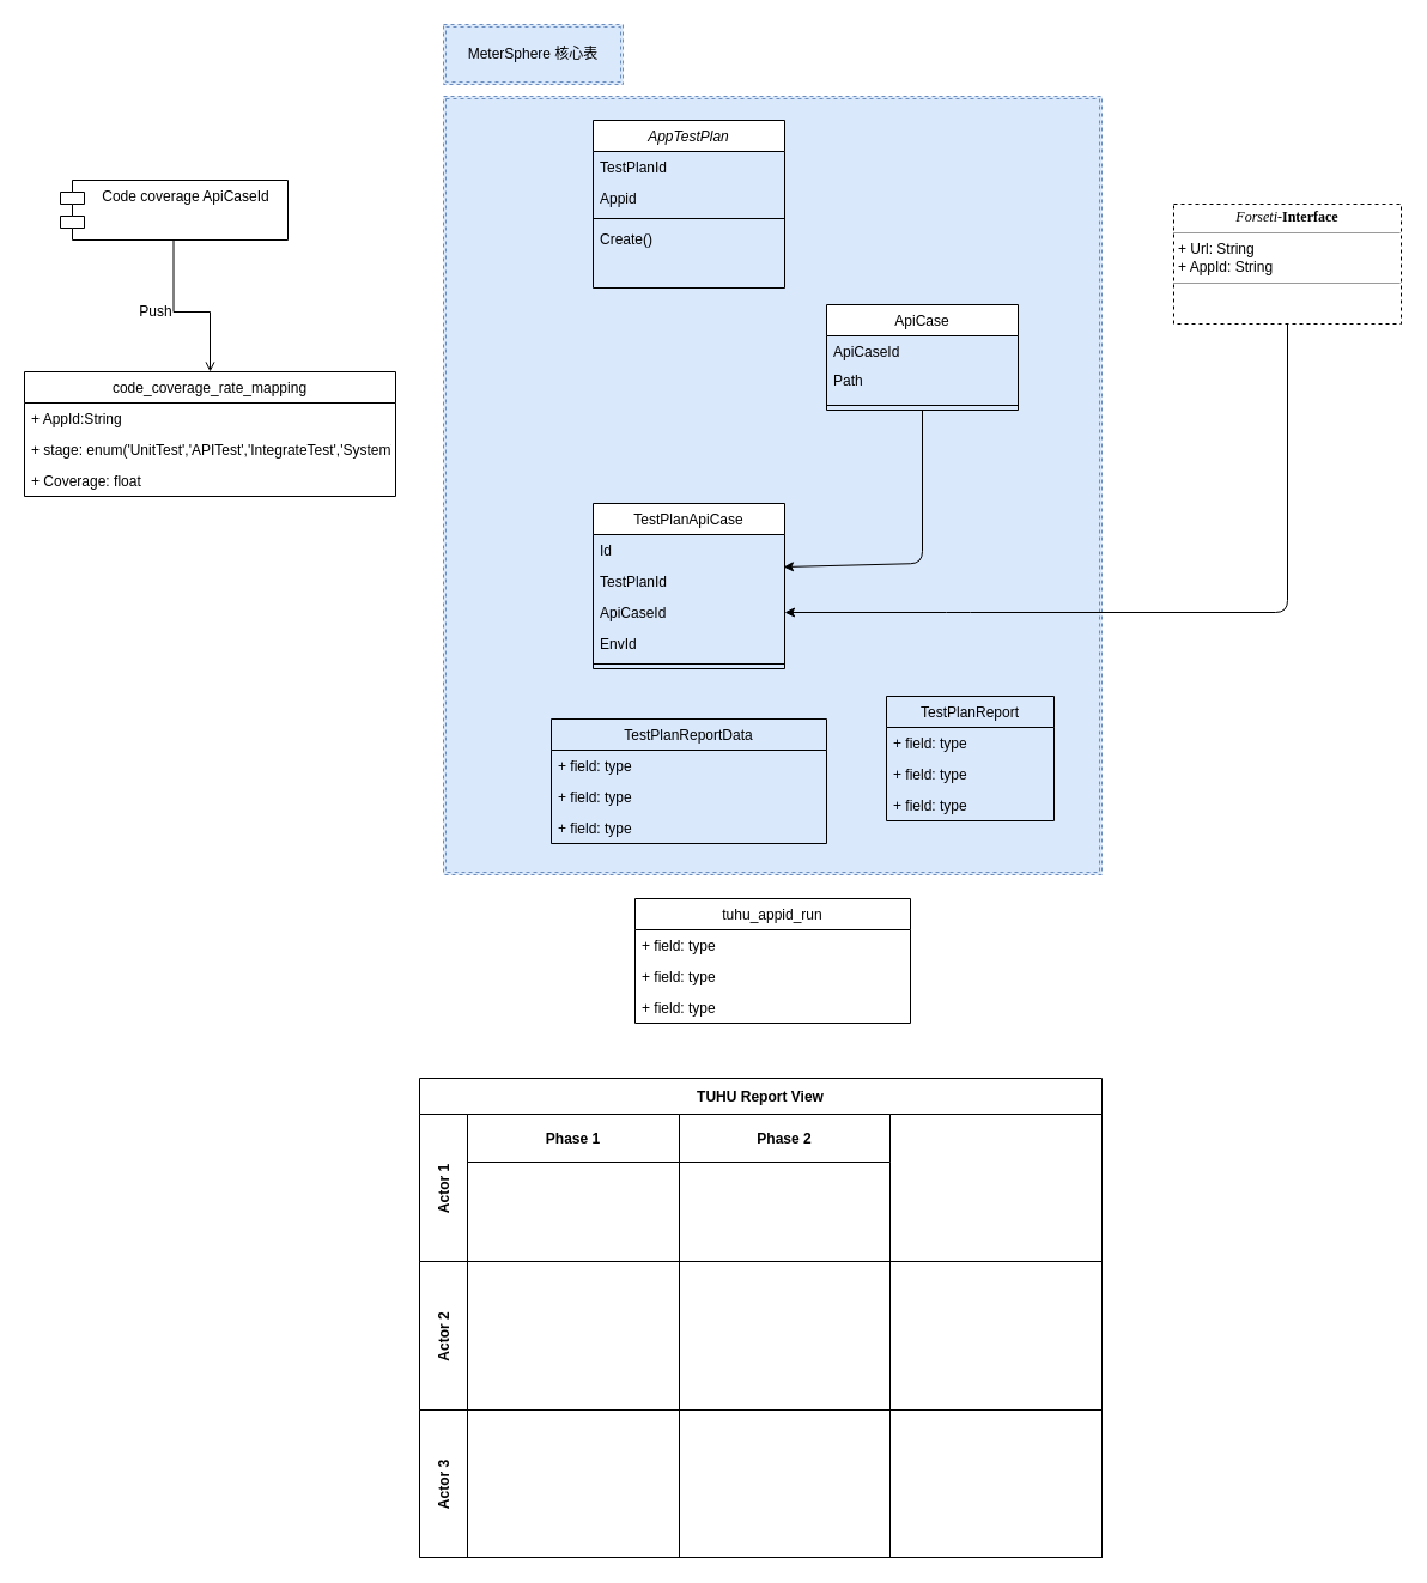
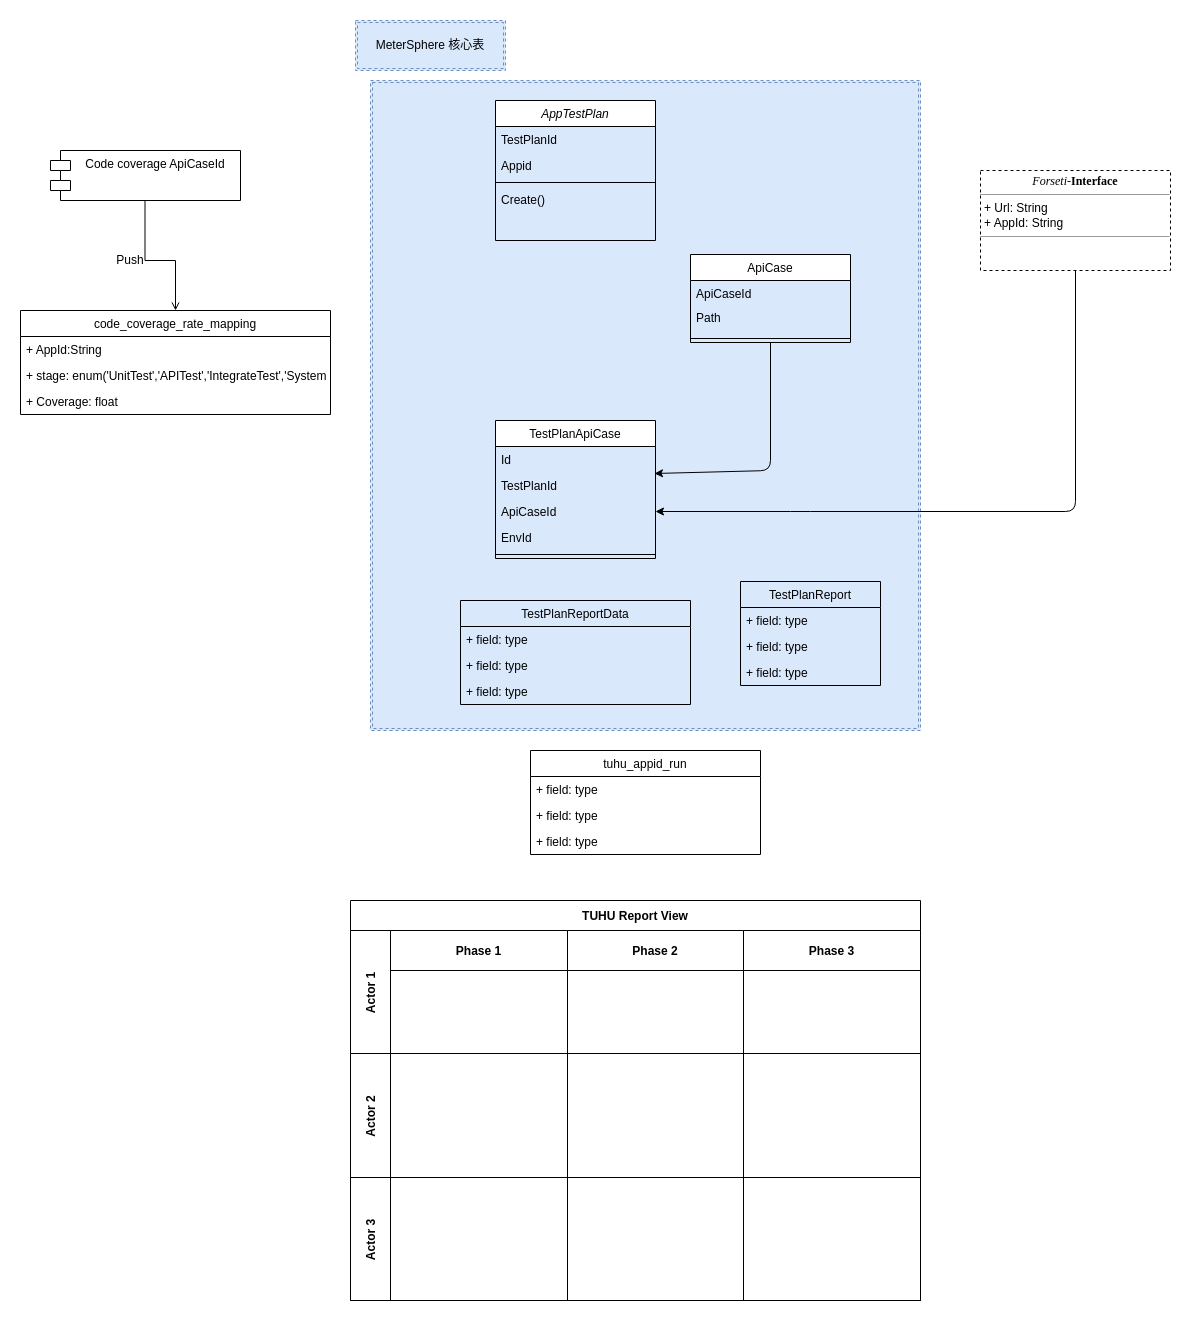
  <mxCell id="0" />
  <mxCell id="1" parent="0" />
  <mxCell id="2" value="" style="shape=ext;double=1;rounded=0;whiteSpace=wrap;html=1;dashed=1;fillColor=#dae8fc;strokeColor=#6c8ebf;" vertex="1" parent="1"><mxGeometry x="370" y="80" width="550" height="650" as="geometry" /></mxCell>
  <mxCell id="3" value="AppTestPlan" style="swimlane;fontStyle=2;align=center;verticalAlign=top;childLayout=stackLayout;horizontal=1;startSize=26;horizontalStack=0;resizeParent=1;resizeLast=0;collapsible=1;marginBottom=0;rounded=0;shadow=0;strokeWidth=1;" parent="1" vertex="1"><mxGeometry x="495" width="160" height="140" as="geometry" y="100"><mxRectangle x="230" y="140" width="160" height="26" as="alternateBounds" /></mxGeometry></mxCell>
  <mxCell id="4" value="TestPlanId" style="text;align=left;verticalAlign=top;spacingLeft=4;spacingRight=4;overflow=hidden;rotatable=0;points=[[0,0.5],[1,0.5]];portConstraint=eastwest;" parent="3" vertex="1"><mxGeometry y="26" width="160" height="26" as="geometry" /></mxCell>
  <mxCell id="5" value="Appid" style="text;align=left;verticalAlign=top;spacingLeft=4;spacingRight=4;overflow=hidden;rotatable=0;points=[[0,0.5],[1,0.5]];portConstraint=eastwest;rounded=0;shadow=0;html=0;" parent="3" vertex="1"><mxGeometry y="52" width="160" height="26" as="geometry" /></mxCell>
  <mxCell id="6" value="" style="line;html=1;strokeWidth=1;align=left;verticalAlign=middle;spacingTop=-1;spacingLeft=3;spacingRight=3;rotatable=0;labelPosition=right;points=[];portConstraint=eastwest;" parent="3" vertex="1"><mxGeometry y="78" width="160" height="8" as="geometry" /></mxCell>
  <mxCell id="7" value="Create()" style="text;align=left;verticalAlign=top;spacingLeft=4;spacingRight=4;overflow=hidden;rotatable=0;points=[[0,0.5],[1,0.5]];portConstraint=eastwest;" parent="3" vertex="1"><mxGeometry y="86" width="160" height="24" as="geometry" /></mxCell>
  <mxCell id="8" value="TestPlanApiCase" style="swimlane;fontStyle=0;align=center;verticalAlign=top;childLayout=stackLayout;horizontal=1;startSize=26;horizontalStack=0;resizeParent=1;resizeLast=0;collapsible=1;marginBottom=0;rounded=0;shadow=0;strokeWidth=1;" parent="1" vertex="1"><mxGeometry x="495" y="420" width="160" height="138" as="geometry"><mxRectangle x="550" y="140" width="160" height="26" as="alternateBounds" /></mxGeometry></mxCell>
  <mxCell id="9" value="Id" style="text;align=left;verticalAlign=top;spacingLeft=4;spacingRight=4;overflow=hidden;rotatable=0;points=[[0,0.5],[1,0.5]];portConstraint=eastwest;" parent="8" vertex="1"><mxGeometry y="26" width="160" height="26" as="geometry" /></mxCell>
  <mxCell id="10" value="TestPlanId" style="text;align=left;verticalAlign=top;spacingLeft=4;spacingRight=4;overflow=hidden;rotatable=0;points=[[0,0.5],[1,0.5]];portConstraint=eastwest;rounded=0;shadow=0;html=0;" parent="8" vertex="1"><mxGeometry y="52" width="160" height="26" as="geometry" /></mxCell>
  <mxCell id="11" value="ApiCaseId" style="text;align=left;verticalAlign=top;spacingLeft=4;spacingRight=4;overflow=hidden;rotatable=0;points=[[0,0.5],[1,0.5]];portConstraint=eastwest;rounded=0;shadow=0;html=0;" parent="8" vertex="1"><mxGeometry y="78" width="160" height="26" as="geometry" /></mxCell>
  <mxCell id="12" value="EnvId" style="text;align=left;verticalAlign=top;spacingLeft=4;spacingRight=4;overflow=hidden;rotatable=0;points=[[0,0.5],[1,0.5]];portConstraint=eastwest;rounded=0;shadow=0;html=0;" parent="8" vertex="1"><mxGeometry y="104" width="160" height="26" as="geometry" /></mxCell>
  <mxCell id="13" value="" style="line;html=1;strokeWidth=1;align=left;verticalAlign=middle;spacingTop=-1;spacingLeft=3;spacingRight=3;rotatable=0;labelPosition=right;points=[];portConstraint=eastwest;" parent="8" vertex="1"><mxGeometry y="130" width="160" height="8" as="geometry" /></mxCell>
  <mxCell id="14" value="&lt;p style=&quot;margin: 0px ; margin-top: 4px ; text-align: center&quot;&gt;&lt;font face=&quot;Verdana&quot;&gt;&lt;i&gt;Forseti-&lt;/i&gt;&lt;b&gt;Interface&lt;/b&gt;&lt;/font&gt;&lt;/p&gt;&lt;hr size=&quot;1&quot;&gt;&lt;p style=&quot;margin: 0px ; margin-left: 4px&quot;&gt;+ Url: String&lt;br&gt;+ AppId: String&lt;/p&gt;&lt;hr size=&quot;1&quot;&gt;&lt;p style=&quot;margin: 0px ; margin-left: 4px&quot;&gt;&lt;br&gt;&lt;/p&gt;" style="verticalAlign=top;align=left;overflow=fill;fontSize=12;fontFamily=Helvetica;html=1;dashed=1;" vertex="1" parent="1"><mxGeometry x="980" y="170" width="190" height="100" as="geometry" /></mxCell>
  <mxCell id="15" value="ApiCase" style="swimlane;fontStyle=0;align=center;verticalAlign=top;childLayout=stackLayout;horizontal=1;startSize=26;horizontalStack=0;resizeParent=1;resizeLast=0;collapsible=1;marginBottom=0;rounded=0;shadow=0;strokeWidth=1;" vertex="1" parent="1"><mxGeometry x="690" y="254" width="160" height="88" as="geometry"><mxRectangle x="340" y="380" width="170" height="26" as="alternateBounds" /></mxGeometry></mxCell>
  <mxCell id="16" value="ApiCaseId" style="text;align=left;verticalAlign=top;spacingLeft=4;spacingRight=4;overflow=hidden;rotatable=0;points=[[0,0.5],[1,0.5]];portConstraint=eastwest;" vertex="1" parent="15"><mxGeometry y="26" width="160" height="24" as="geometry" /></mxCell>
  <mxCell id="17" value="Path" style="text;align=left;verticalAlign=top;spacingLeft=4;spacingRight=4;overflow=hidden;rotatable=0;points=[[0,0.5],[1,0.5]];portConstraint=eastwest;rounded=0;shadow=0;html=0;" vertex="1" parent="15"><mxGeometry y="50" width="160" height="30" as="geometry" /></mxCell>
  <mxCell id="18" value="" style="line;html=1;strokeWidth=1;align=left;verticalAlign=middle;spacingTop=-1;spacingLeft=3;spacingRight=3;rotatable=0;labelPosition=right;points=[];portConstraint=eastwest;" vertex="1" parent="15"><mxGeometry y="80" width="160" height="8" as="geometry" /></mxCell>
  <mxCell id="19" value="Code coverage ApiCaseId" style="shape=module;align=left;spacingLeft=20;align=center;verticalAlign=top;" vertex="1" parent="1"><mxGeometry x="50" y="150" width="190" height="50" as="geometry" /></mxCell>
  <mxCell id="20" value="code_coverage_rate_mapping" style="swimlane;fontStyle=0;childLayout=stackLayout;horizontal=1;startSize=26;fillColor=none;horizontalStack=0;resizeParent=1;resizeParentMax=0;resizeLast=0;collapsible=1;marginBottom=0;" vertex="1" parent="1"><mxGeometry x="20" y="310" width="310" height="104" as="geometry" /></mxCell>
  <mxCell id="21" value="+ AppId:String" style="text;strokeColor=none;fillColor=none;align=left;verticalAlign=top;spacingLeft=4;spacingRight=4;overflow=hidden;rotatable=0;points=[[0,0.5],[1,0.5]];portConstraint=eastwest;" vertex="1" parent="20"><mxGeometry y="26" width="310" height="26" as="geometry" /></mxCell>
  <mxCell id="22" value="+ stage: enum('UnitTest','APITest','IntegrateTest','SystemTest','All')" style="text;strokeColor=none;fillColor=none;align=left;verticalAlign=top;spacingLeft=4;spacingRight=4;overflow=hidden;rotatable=0;points=[[0,0.5],[1,0.5]];portConstraint=eastwest;" vertex="1" parent="20"><mxGeometry y="52" width="310" height="26" as="geometry" /></mxCell>
  <mxCell id="23" value="+ Coverage: float" style="text;strokeColor=none;fillColor=none;align=left;verticalAlign=top;spacingLeft=4;spacingRight=4;overflow=hidden;rotatable=0;points=[[0,0.5],[1,0.5]];portConstraint=eastwest;" vertex="1" parent="20"><mxGeometry y="78" width="310" height="26" as="geometry" /></mxCell>
  <mxCell id="24" value="" style="endArrow=open;shadow=0;strokeWidth=1;rounded=0;endFill=1;edgeStyle=elbowEdgeStyle;elbow=vertical;entryX=0.5;entryY=0;entryDx=0;entryDy=0;" edge="1" parent="1" target="20"><mxGeometry x="0.5" y="41" relative="1" as="geometry"><mxPoint x="144.5" y="200" as="sourcePoint" /><mxPoint x="144.5" y="300" as="targetPoint" /><mxPoint x="-40" y="32" as="offset" /><Array as="points"><mxPoint x="144.5" y="260" /></Array></mxGeometry></mxCell>
  <mxCell id="25" value="" style="resizable=0;align=left;verticalAlign=bottom;labelBackgroundColor=none;fontSize=12;" connectable="0" vertex="1" parent="24"><mxGeometry x="-1" relative="1" as="geometry"><mxPoint y="4" as="offset" /></mxGeometry></mxCell>
  <mxCell id="26" value="Push" style="text;html=1;strokeColor=none;fillColor=none;align=center;verticalAlign=middle;whiteSpace=wrap;rounded=0;" vertex="1" parent="1"><mxGeometry x="110" y="250" width="40" height="20" as="geometry" /></mxCell>
  <mxCell id="27" value="TestPlanReport" style="swimlane;fontStyle=0;childLayout=stackLayout;horizontal=1;startSize=26;fillColor=none;horizontalStack=0;resizeParent=1;resizeParentMax=0;resizeLast=0;collapsible=1;marginBottom=0;" vertex="1" parent="1"><mxGeometry x="740" y="581" width="140" height="104" as="geometry" /></mxCell>
  <mxCell id="28" value="+ field: type" style="text;strokeColor=none;fillColor=none;align=left;verticalAlign=top;spacingLeft=4;spacingRight=4;overflow=hidden;rotatable=0;points=[[0,0.5],[1,0.5]];portConstraint=eastwest;" vertex="1" parent="27"><mxGeometry y="26" width="140" height="26" as="geometry" /></mxCell>
  <mxCell id="29" value="+ field: type" style="text;strokeColor=none;fillColor=none;align=left;verticalAlign=top;spacingLeft=4;spacingRight=4;overflow=hidden;rotatable=0;points=[[0,0.5],[1,0.5]];portConstraint=eastwest;" vertex="1" parent="27"><mxGeometry y="52" width="140" height="26" as="geometry" /></mxCell>
  <mxCell id="30" value="+ field: type" style="text;strokeColor=none;fillColor=none;align=left;verticalAlign=top;spacingLeft=4;spacingRight=4;overflow=hidden;rotatable=0;points=[[0,0.5],[1,0.5]];portConstraint=eastwest;" vertex="1" parent="27"><mxGeometry y="78" width="140" height="26" as="geometry" /></mxCell>
  <mxCell id="31" value="" style="endArrow=classic;html=1;entryX=1;entryY=0.5;entryDx=0;entryDy=0;exitX=0.5;exitY=1;exitDx=0;exitDy=0;" edge="1" parent="1" source="14" target="11"><mxGeometry width="50" height="50" relative="1" as="geometry"><mxPoint x="730" y="420" as="sourcePoint" /><mxPoint x="580" y="530" as="targetPoint" /><Array as="points"><mxPoint x="1075" y="511" /><mxPoint x="800" y="511" /></Array></mxGeometry></mxCell>
  <mxCell id="32" value="TestPlanReportData" style="swimlane;fontStyle=0;childLayout=stackLayout;horizontal=1;startSize=26;fillColor=none;horizontalStack=0;resizeParent=1;resizeParentMax=0;resizeLast=0;collapsible=1;marginBottom=0;" vertex="1" parent="1"><mxGeometry x="460" y="600" width="230" height="104" as="geometry" /></mxCell>
  <mxCell id="33" value="+ field: type" style="text;strokeColor=none;fillColor=none;align=left;verticalAlign=top;spacingLeft=4;spacingRight=4;overflow=hidden;rotatable=0;points=[[0,0.5],[1,0.5]];portConstraint=eastwest;" vertex="1" parent="32"><mxGeometry y="26" width="230" height="26" as="geometry" /></mxCell>
  <mxCell id="34" value="+ field: type" style="text;strokeColor=none;fillColor=none;align=left;verticalAlign=top;spacingLeft=4;spacingRight=4;overflow=hidden;rotatable=0;points=[[0,0.5],[1,0.5]];portConstraint=eastwest;" vertex="1" parent="32"><mxGeometry y="52" width="230" height="26" as="geometry" /></mxCell>
  <mxCell id="35" value="+ field: type" style="text;strokeColor=none;fillColor=none;align=left;verticalAlign=top;spacingLeft=4;spacingRight=4;overflow=hidden;rotatable=0;points=[[0,0.5],[1,0.5]];portConstraint=eastwest;" vertex="1" parent="32"><mxGeometry y="78" width="230" height="26" as="geometry" /></mxCell>
  <mxCell id="36" value="tuhu_appid_run" style="swimlane;fontStyle=0;childLayout=stackLayout;horizontal=1;startSize=26;fillColor=none;horizontalStack=0;resizeParent=1;resizeParentMax=0;resizeLast=0;collapsible=1;marginBottom=0;" vertex="1" parent="1"><mxGeometry x="530" y="750" width="230" height="104" as="geometry" /></mxCell>
  <mxCell id="37" value="+ field: type" style="text;strokeColor=none;fillColor=none;align=left;verticalAlign=top;spacingLeft=4;spacingRight=4;overflow=hidden;rotatable=0;points=[[0,0.5],[1,0.5]];portConstraint=eastwest;" vertex="1" parent="36"><mxGeometry y="26" width="230" height="26" as="geometry" /></mxCell>
  <mxCell id="38" value="+ field: type" style="text;strokeColor=none;fillColor=none;align=left;verticalAlign=top;spacingLeft=4;spacingRight=4;overflow=hidden;rotatable=0;points=[[0,0.5],[1,0.5]];portConstraint=eastwest;" vertex="1" parent="36"><mxGeometry y="52" width="230" height="26" as="geometry" /></mxCell>
  <mxCell id="39" value="+ field: type" style="text;strokeColor=none;fillColor=none;align=left;verticalAlign=top;spacingLeft=4;spacingRight=4;overflow=hidden;rotatable=0;points=[[0,0.5],[1,0.5]];portConstraint=eastwest;" vertex="1" parent="36"><mxGeometry y="78" width="230" height="26" as="geometry" /></mxCell>
  <mxCell id="40" value="TUHU Report View" style="shape=table;childLayout=tableLayout;rowLines=0;columnLines=0;startSize=30;collapsible=0;recursiveResize=0;expand=0;pointerEvents=0;fontStyle=1;align=center;" vertex="1" parent="1"><mxGeometry x="350" y="900" width="570" height="400" as="geometry" /></mxCell>
  <mxCell id="41" value="Actor 1" style="swimlane;horizontal=0;points=[[0,0.5],[1,0.5]];portConstraint=eastwest;startSize=40;collapsible=0;recursiveResize=0;expand=0;pointerEvents=0;fontStyle=1" vertex="1" parent="40"><mxGeometry y="30" width="570" height="123" as="geometry" /></mxCell>
  <mxCell id="42" value="Phase 1" style="swimlane;connectable=0;startSize=40;collapsible=0;recursiveResize=0;expand=0;pointerEvents=0;" vertex="1" parent="41"><mxGeometry x="40" width="177" height="123" as="geometry" /></mxCell>
  <mxCell id="43" value="Phase 2" style="swimlane;connectable=0;startSize=40;collapsible=0;recursiveResize=0;expand=0;pointerEvents=0;" vertex="1" parent="41"><mxGeometry x="217" width="176" height="123" as="geometry" /></mxCell>
+ <mxCell id="44" value="Phase 3" style="swimlane;connectable=0;startSize=40;collapsible=0;recursiveResize=0;expand=0;pointerEvents=0;" vertex="1" parent="41"><mxGeometry x="393" width="177" height="123" as="geometry" /></mxCell>
  <mxCell id="45" value="Actor 2" style="swimlane;horizontal=0;points=[[0,0.5],[1,0.5]];portConstraint=eastwest;startSize=40;collapsible=0;recursiveResize=0;expand=0;pointerEvents=0;" vertex="1" parent="40"><mxGeometry y="153" width="570" height="124" as="geometry" /></mxCell>
  <mxCell id="46" value="" style="swimlane;connectable=0;startSize=0;collapsible=0;recursiveResize=0;expand=0;pointerEvents=0;" vertex="1" parent="45"><mxGeometry x="40" width="177" height="124" as="geometry" /></mxCell>
  <mxCell id="47" value="" style="swimlane;connectable=0;startSize=0;collapsible=0;recursiveResize=0;expand=0;pointerEvents=0;" vertex="1" parent="45"><mxGeometry x="217" width="176" height="124" as="geometry" /></mxCell>
  <mxCell id="48" value="" style="swimlane;connectable=0;startSize=0;collapsible=0;recursiveResize=0;expand=0;pointerEvents=0;" vertex="1" parent="45"><mxGeometry x="393" width="177" height="124" as="geometry" /></mxCell>
  <mxCell id="49" value="Actor 3" style="swimlane;horizontal=0;points=[[0,0.5],[1,0.5]];portConstraint=eastwest;startSize=40;collapsible=0;recursiveResize=0;expand=0;pointerEvents=0;" vertex="1" parent="40"><mxGeometry y="277" width="570" height="123" as="geometry" /></mxCell>
  <mxCell id="50" value="" style="swimlane;connectable=0;startSize=0;collapsible=0;recursiveResize=0;expand=0;pointerEvents=0;" vertex="1" parent="49"><mxGeometry x="40" width="177" height="123" as="geometry" /></mxCell>
  <mxCell id="51" value="" style="swimlane;connectable=0;startSize=0;collapsible=0;recursiveResize=0;expand=0;pointerEvents=0;" vertex="1" parent="49"><mxGeometry x="217" width="176" height="123" as="geometry" /></mxCell>
  <mxCell id="52" value="" style="swimlane;connectable=0;startSize=0;collapsible=0;recursiveResize=0;expand=0;pointerEvents=0;" vertex="1" parent="49"><mxGeometry x="393" width="177" height="123" as="geometry" /></mxCell>
- <mxCell id="53" value="MeterSphere 核心表" style="shape=ext;double=1;rounded=0;whiteSpace=wrap;html=1;dashed=1;fillColor=#dae8fc;strokeColor=#6c8ebf;" vertex="1" parent="1"><mxGeometry x="370" y="20" width="150" height="50" as="geometry" /></mxCell>
+ <mxCell id="53" value="MeterSphere 核心表" style="shape=ext;double=1;rounded=0;whiteSpace=wrap;html=1;dashed=1;fillColor=#dae8fc;strokeColor=#6c8ebf;" vertex="1" parent="1"><mxGeometry x="355" y="20" width="150" height="50" as="geometry" /></mxCell>
  <mxCell id="54" value="" style="endArrow=classic;html=1;exitX=0.5;exitY=1;exitDx=0;exitDy=0;" edge="1" parent="1" source="15"><mxGeometry width="50" height="50" relative="1" as="geometry"><mxPoint x="1085" y="280" as="sourcePoint" /><mxPoint x="654" y="473" as="targetPoint" /><Array as="points"><mxPoint x="770" y="470" /></Array></mxGeometry></mxCell>
